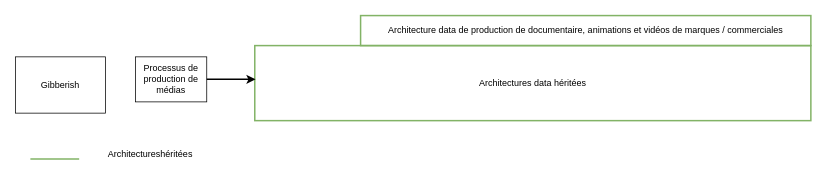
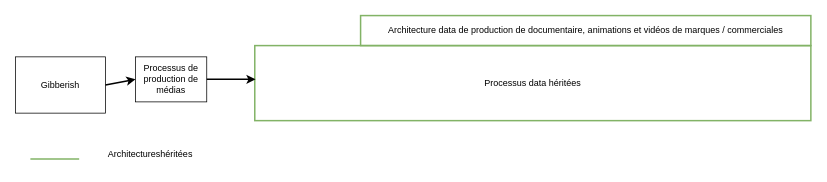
  <mxCell id="0" />
  <mxCell id="1" parent="0" />
  <mxCell id="2" value="Gibberish" style="rounded=0;whiteSpace=wrap;html=1;strokeWidth=1;fillColor=none;" parent="1" vertex="1"><mxGeometry x="20" y="75" width="120" height="75" as="geometry" /></mxCell>
- <mxCell id="3" value="Architectures data héritées" style="rounded=0;whiteSpace=wrap;html=1;strokeWidth=2;fillColor=none;strokeColor=#82b366;" parent="1" vertex="1"><mxGeometry x="339" y="60" width="741" height="100" as="geometry" /></mxCell>
+ <mxCell id="3" value="Processus data héritées" style="rounded=0;whiteSpace=wrap;html=1;strokeWidth=2;fillColor=none;strokeColor=#82b366;" parent="1" vertex="1"><mxGeometry x="339" y="60" width="741" height="100" as="geometry" /></mxCell>
  <mxCell id="4" value="Processus de production de médias" style="rounded=0;whiteSpace=wrap;html=1;strokeWidth=1;fillColor=none;" parent="1" vertex="1"><mxGeometry x="180" y="75" width="95" height="60" as="geometry" /></mxCell>
  <mxCell id="5" value="Architecture data de production de documentaire, animations et vidéos de marques / commerciales" style="rounded=0;whiteSpace=wrap;html=1;strokeWidth=2;fillColor=none;strokeColor=#82b366;" parent="1" vertex="1"><mxGeometry x="480" y="20" width="600" height="40" as="geometry" /></mxCell>
  <mxCell id="6" value="" style="endArrow=none;html=1;rounded=0;strokeColor=#82b366;fillColor=#d5e8d4;strokeWidth=2;" parent="1" edge="1"><mxGeometry width="50" height="50" relative="1" as="geometry"><mxPoint x="40" y="211" as="sourcePoint" /><mxPoint x="105" y="211" as="targetPoint" /></mxGeometry></mxCell>
  <mxCell id="7" value="Architectureshéritées" style="text;html=1;strokeColor=none;fillColor=none;align=center;verticalAlign=middle;whiteSpace=wrap;rounded=0;strokeWidth=2;" parent="1" vertex="1"><mxGeometry x="115" y="190" width="170" height="30" as="geometry" /></mxCell>
  <mxCell id="8" value="" style="endArrow=classic;html=1;rounded=0;strokeWidth=2;exitX=1;exitY=0.5;exitDx=0;exitDy=0;" parent="1" source="4" edge="1"><mxGeometry width="50" height="50" relative="1" as="geometry"><mxPoint x="900" y="150" as="sourcePoint" /><mxPoint x="340" y="105" as="targetPoint" /></mxGeometry></mxCell>
+ <mxCell id="9" value="" style="endArrow=classic;html=1;rounded=0;strokeWidth=2;exitX=1;exitY=0.5;exitDx=0;exitDy=0;entryX=0;entryY=0.5;entryDx=0;entryDy=0;" parent="1" source="2" target="4" edge="1"><mxGeometry width="50" height="50" relative="1" as="geometry"><mxPoint x="900" y="150" as="sourcePoint" /><mxPoint x="950" y="100" as="targetPoint" /></mxGeometry></mxCell>
